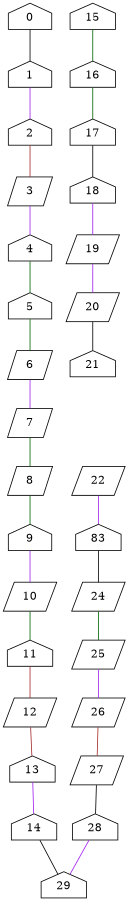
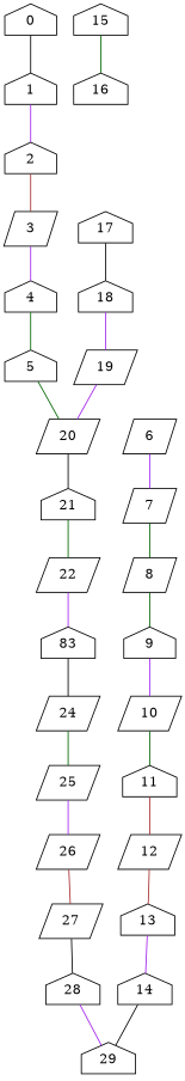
  graph {
    node [shape=house]
    edge [color=purple]
    0
    1
    2
    3 [shape=parallelogram]
    4
    5
    6 [shape=parallelogram]
    7 [shape=parallelogram]
    8 [shape=parallelogram]
    9
    10 [shape=parallelogram]
    11
    12 [shape=parallelogram]
    13
    14
    29
    28
    27 [shape=parallelogram]
    26 [shape=parallelogram]
    25 [shape=parallelogram]
    24 [shape=parallelogram]
    n22 [label=83]
    22 [shape=parallelogram]
    21
    20 [shape=parallelogram]
    19 [shape=parallelogram]
    18
    17
    16
    15
    0 -- 1 [color=black]
    1 -- 2
    2 -- 3 [color=brown]
    3 -- 4
    4 -- 5 [color=darkgreen]
-   5 -- 6 [color=darkgreen]
+   5 -- 20 [color=darkgreen]
    6 -- 7
    7 -- 8 [color=darkgreen]
    8 -- 9 [color=darkgreen]
    9 -- 10
    10 -- 11 [color=darkgreen]
    11 -- 12 [color=brown]
    12 -- 13 [color=brown]
    13 -- 14
    14 -- 29 [color=black]
    28 -- 29
    27 -- 28 [color=black]
    26 -- 27 [color=brown]
    25 -- 26
    24 -- 25 [color=darkgreen]
    n22 -- 24 [color=black]
    22 -- n22
+   21 -- 22 [color=darkgreen]
    20 -- 21 [color=black]
    19 -- 20
    18 -- 19
    17 -- 18 [color=black]
-   16 -- 17 [color=darkgreen]
    15 -- 16 [color=darkgreen]
  }
